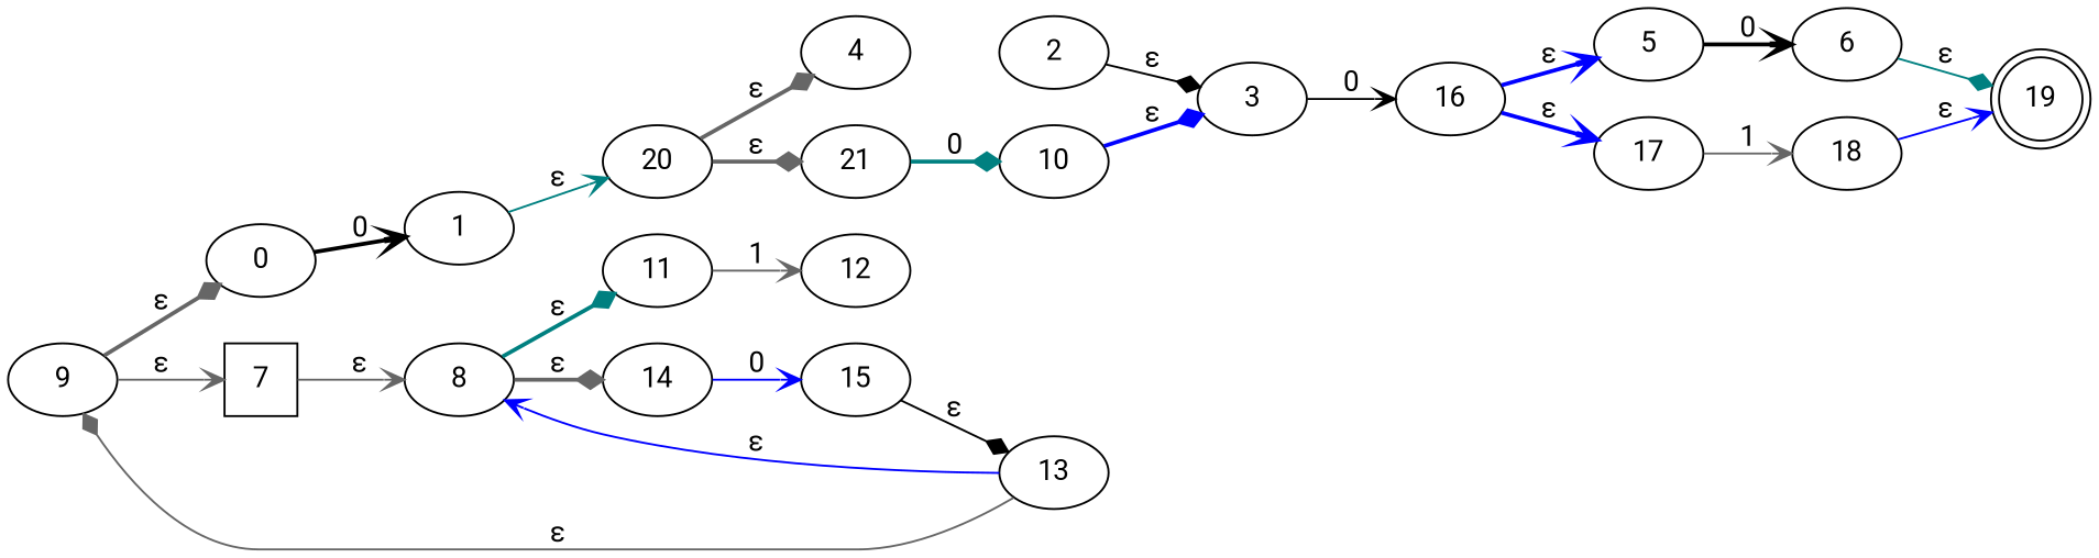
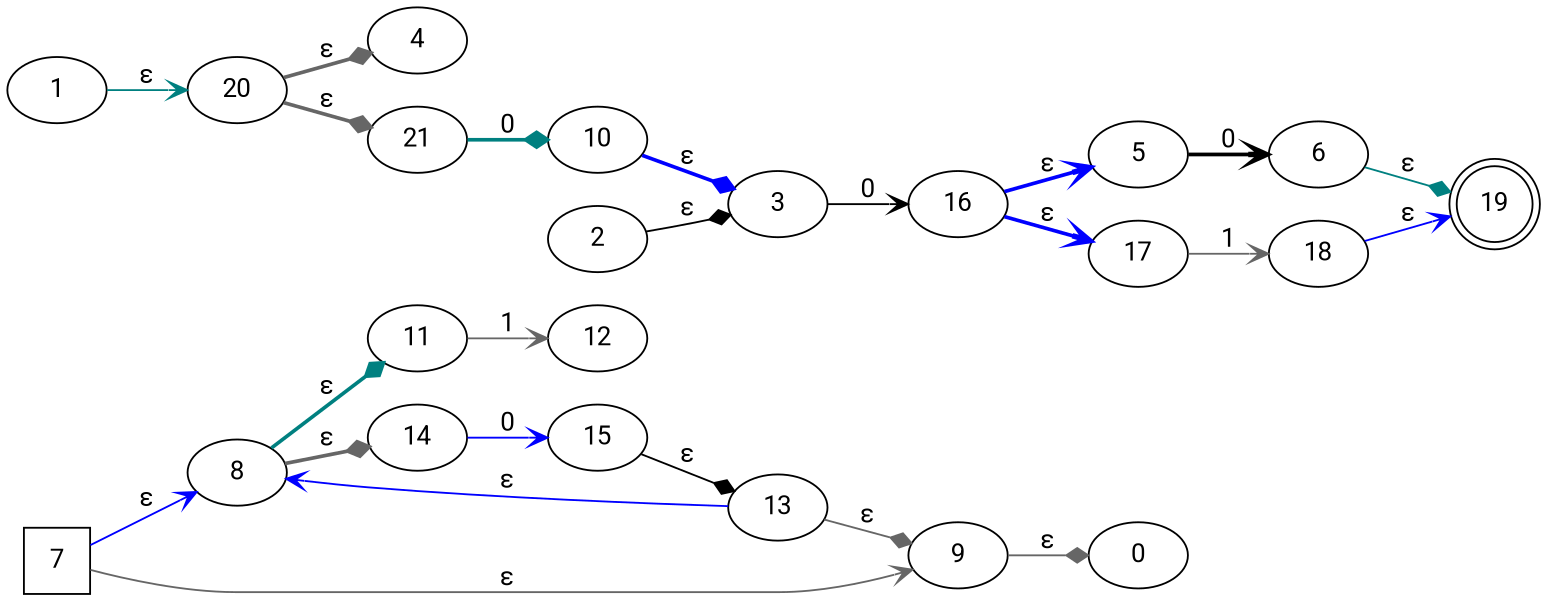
  digraph {
    fontname=Roboto
    rankdir=LR
    node [fontname=Roboto]
    edge [arrowhead=vee color=gray40 fontname=Roboto style=solid]
    0
    1
    20
    4
    21
    2
    3
    16
    5
    17
    6
    19 [shape=doublecircle]
    7 [shape=square]
    8
    9
    11
    14
    12
    15
    10
    13
    18
-   0 -> 1 [color=black label=0 style=bold]
    1 -> 20 [color=teal label="ɛ"]
    20 -> 4 [arrowhead=diamond label="ɛ" style=bold]
    20 -> 21 [arrowhead=diamond label="ɛ" style=bold]
    21 -> 10 [arrowhead=diamond color=teal label=0 style=bold]
    2 -> 3 [arrowhead=diamond color=black label="ɛ"]
    3 -> 16 [color=black label=0]
    16 -> 5 [color=blue label="ɛ" style=bold]
    16 -> 17 [color=blue label="ɛ" style=bold]
    5 -> 6 [color=black label=0 style=bold]
    17 -> 18 [label=1]
    6 -> 19 [arrowhead=diamond color=teal label="ɛ"]
-   7 -> 8 [label="ɛ"]
-   9 -> 7 [label="ɛ"]
+   7 -> 8 [color=blue label="ɛ"]
+   7 -> 9 [label="ɛ"]
    8 -> 11 [arrowhead=diamond color=teal label="ɛ" style=bold]
    8 -> 14 [arrowhead=diamond label="ɛ" style=bold]
-   9 -> 0 [arrowhead=diamond label="ɛ" style=bold]
+   9 -> 0 [arrowhead=diamond label="ɛ"]
    11 -> 12 [label=1]
    14 -> 15 [color=blue label=0]
    15 -> 13 [arrowhead=diamond color=black label="ɛ"]
    10 -> 3 [arrowhead=diamond color=blue label="ɛ" style=bold]
    13 -> 8 [color=blue label="ɛ"]
    13 -> 9 [arrowhead=diamond label="ɛ"]
    18 -> 19 [color=blue label="ɛ"]
  }
